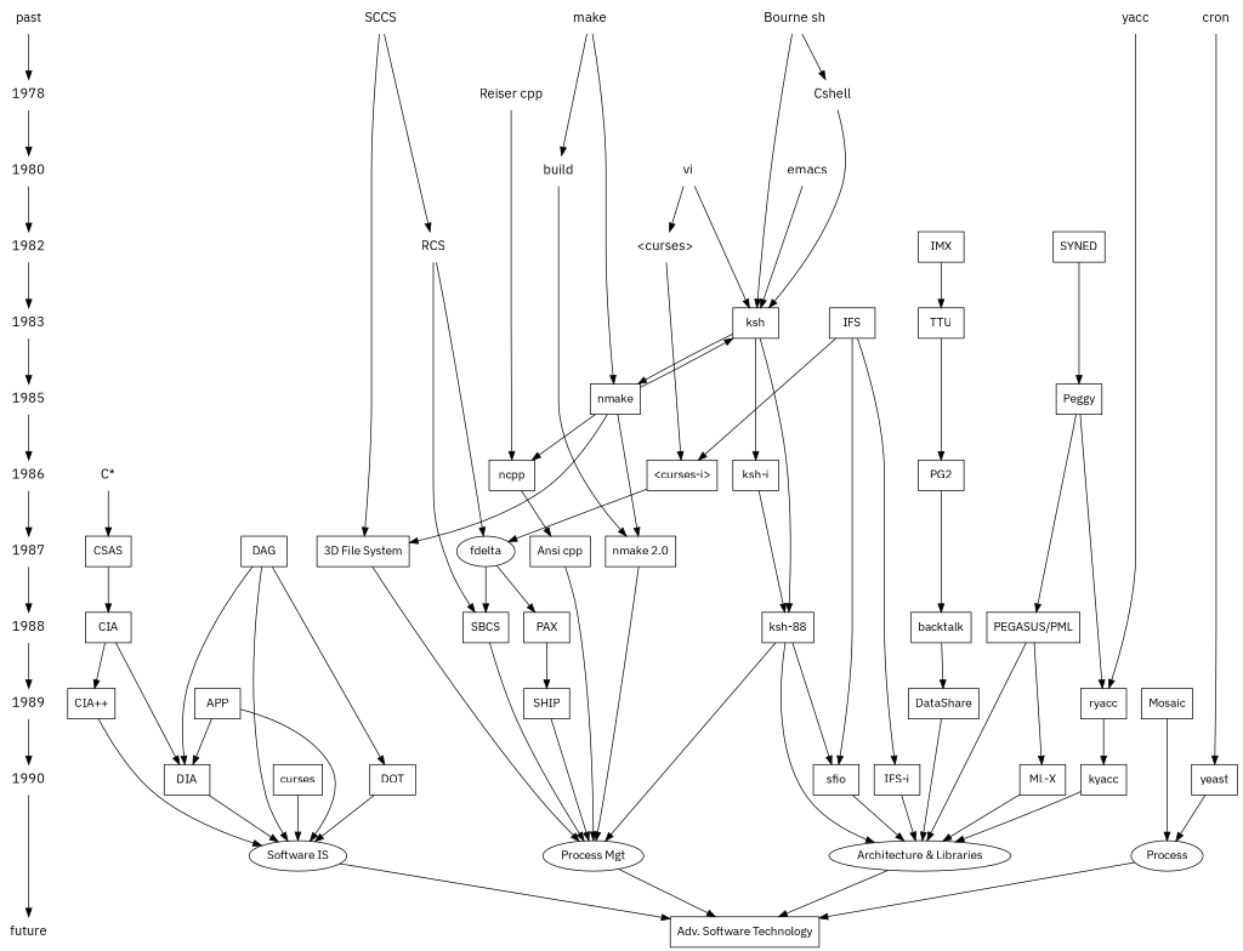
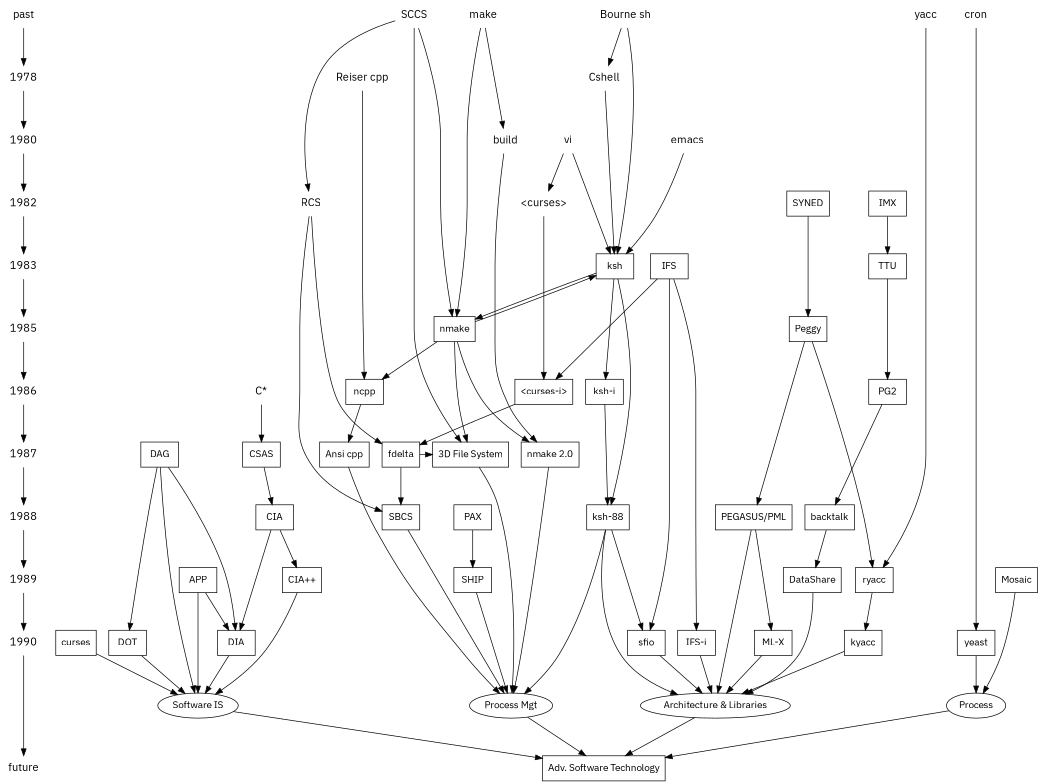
  digraph {
    fontname="IBM Plex Sans"
    ranksep=.75
    node [fontname="IBM Plex Sans" shape=box]
    edge [fontname="IBM Plex Sans"]
    past [fontsize=16 shape=plaintext]
    1978 [fontsize=16 shape=plaintext]
    1980 [fontsize=16 shape=plaintext]
    1982 [fontsize=16 shape=plaintext]
    1983 [fontsize=16 shape=plaintext]
    1985 [fontsize=16 shape=plaintext]
    1986 [fontsize=16 shape=plaintext]
    1987 [fontsize=16 shape=plaintext]
    1988 [fontsize=16 shape=plaintext]
    1989 [fontsize=16 shape=plaintext]
    1990 [fontsize=16 shape=plaintext]
    future [fontsize=16 shape=plaintext]
    "Bourne sh" [fontsize=16 shape=plaintext]
    make [fontsize=16 shape=plaintext]
    SCCS [fontsize=16 shape=plaintext]
    yacc [fontsize=16 shape=plaintext]
    cron [fontsize=16 shape=plaintext]
    "Reiser cpp" [fontsize=16 shape=plaintext]
    Cshell [fontsize=16 shape=plaintext]
    emacs [fontsize=16 shape=plaintext]
    build [fontsize=16 shape=plaintext]
    vi [fontsize=16 shape=plaintext]
    "<curses>" [fontsize=16 shape=plaintext]
    RCS [fontsize=16 shape=plaintext]
    "C*" [fontsize=16 shape=plaintext]
    "Software IS" [shape=""]
    n27 [label="Process Mgt" shape=""]
    "Architecture & Libraries" [shape=""]
    Process [shape=""]
    IMX
    SYNED
    ksh
    IFS
    TTU
    nmake
    Peggy
    ncpp
    "ksh-i"
    "<curses-i>"
    PG2
    "Ansi cpp"
    "nmake 2.0"
    "3D File System"
-   fdelta [shape=ellipse]
+   fdelta
    DAG
    CSAS
    CIA
    SBCS
    "ksh-88"
    "PEGASUS/PML"
    PAX
    backtalk
    "CIA++"
    APP
    SHIP
    DataShare
    ryacc
    Mosaic
    n59 [label=curses]
    DIA
    "IFS-i"
    kyacc
    sfio
    yeast
    "ML-X"
    DOT
    "Adv. Software Technology"
    subgraph sub_1 {
      past
      1978
      1980
      1982
      1983
      1985
      1986
      1987
      1988
      1989
      1990
      future
      "Bourne sh"
      make
      SCCS
      yacc
      cron
      "Reiser cpp"
      Cshell
      emacs
      build
      vi
      "<curses>"
      RCS
      "C*"
    }
    subgraph sub_2 {
      rank=same
      "Software IS"
      n27
      "Architecture & Libraries"
      Process
    }
    subgraph sub_3 {
      rank=same
      past
      "Bourne sh"
      make
      SCCS
      yacc
      cron
    }
    subgraph sub_4 {
      rank=same
      1978
      "Reiser cpp"
      Cshell
    }
    subgraph sub_5 {
      rank=same
      1980
      emacs
      build
      vi
    }
    subgraph sub_6 {
      rank=same
      1982
      "<curses>"
      RCS
      IMX
      SYNED
    }
    subgraph sub_7 {
      rank=same
      1983
      ksh
      IFS
      TTU
    }
    subgraph sub_8 {
      rank=same
      1985
      nmake
      Peggy
    }
    subgraph sub_9 {
      rank=same
      1986
      "C*"
      ncpp
      "ksh-i"
      "<curses-i>"
      PG2
    }
    subgraph sub_10 {
      rank=same
      1987
      "Ansi cpp"
      "nmake 2.0"
      "3D File System"
      fdelta
      DAG
      CSAS
    }
    subgraph sub_11 {
      rank=same
      1988
      CIA
      SBCS
      "ksh-88"
      "PEGASUS/PML"
      PAX
      backtalk
    }
    subgraph sub_12 {
      rank=same
      1989
      "CIA++"
      APP
      SHIP
      DataShare
      ryacc
      Mosaic
    }
    subgraph sub_13 {
      rank=same
      1990
      n59
      DIA
      "IFS-i"
      kyacc
      sfio
      yeast
      "ML-X"
      DOT
    }
    subgraph sub_14 {
      rank=same
      future
      "Adv. Software Technology"
    }
    past -> 1978
    1978 -> 1980
    1980 -> 1982
    1982 -> 1983
    1983 -> 1985
    1985 -> 1986
    1986 -> 1987
    1987 -> 1988
    1988 -> 1989
    1989 -> 1990
    1990 -> future
    "Bourne sh" -> Cshell
    "Bourne sh" -> ksh
    make -> build
    make -> nmake
    SCCS -> RCS
+   SCCS -> nmake
    SCCS -> "3D File System"
    yacc -> ryacc
    cron -> yeast
    "Reiser cpp" -> ncpp
    Cshell -> ksh
    emacs -> ksh
    build -> "nmake 2.0"
    vi -> "<curses>"
    vi -> ksh
    "<curses>" -> "<curses-i>"
    RCS -> fdelta
    RCS -> SBCS
    "C*" -> CSAS
    "Software IS" -> "Adv. Software Technology"
    n27 -> "Adv. Software Technology"
    "Architecture & Libraries" -> "Adv. Software Technology"
    Process -> "Adv. Software Technology"
    IMX -> TTU
    SYNED -> Peggy
    ksh -> nmake
    ksh -> "ksh-i"
    ksh -> "ksh-88"
    IFS -> "<curses-i>"
    IFS -> "IFS-i"
    IFS -> sfio
    TTU -> PG2
    nmake -> ksh
    nmake -> ncpp
    nmake -> "nmake 2.0"
    nmake -> "3D File System"
    Peggy -> "PEGASUS/PML"
    Peggy -> ryacc
    ncpp -> "Ansi cpp"
    "ksh-i" -> "ksh-88"
    "<curses-i>" -> fdelta
    PG2 -> backtalk
    "Ansi cpp" -> n27
    "nmake 2.0" -> n27
    "3D File System" -> n27
    fdelta -> SBCS
-   fdelta -> PAX
+   fdelta -> "3D File System"
    DAG -> "Software IS"
    DAG -> DIA
    DAG -> DOT
    CSAS -> CIA
    CIA -> "CIA++"
    CIA -> DIA
    SBCS -> n27
    "ksh-88" -> n27
    "ksh-88" -> "Architecture & Libraries"
    "ksh-88" -> sfio
    "PEGASUS/PML" -> "Architecture & Libraries"
    "PEGASUS/PML" -> "ML-X"
    PAX -> SHIP
    backtalk -> DataShare
    "CIA++" -> "Software IS"
    APP -> "Software IS"
    APP -> DIA
    SHIP -> n27
    DataShare -> "Architecture & Libraries"
    ryacc -> kyacc
    Mosaic -> Process
    n59 -> "Software IS"
    DIA -> "Software IS"
    "IFS-i" -> "Architecture & Libraries"
    kyacc -> "Architecture & Libraries"
    sfio -> "Architecture & Libraries"
    yeast -> Process
    "ML-X" -> "Architecture & Libraries"
    DOT -> "Software IS"
  }
